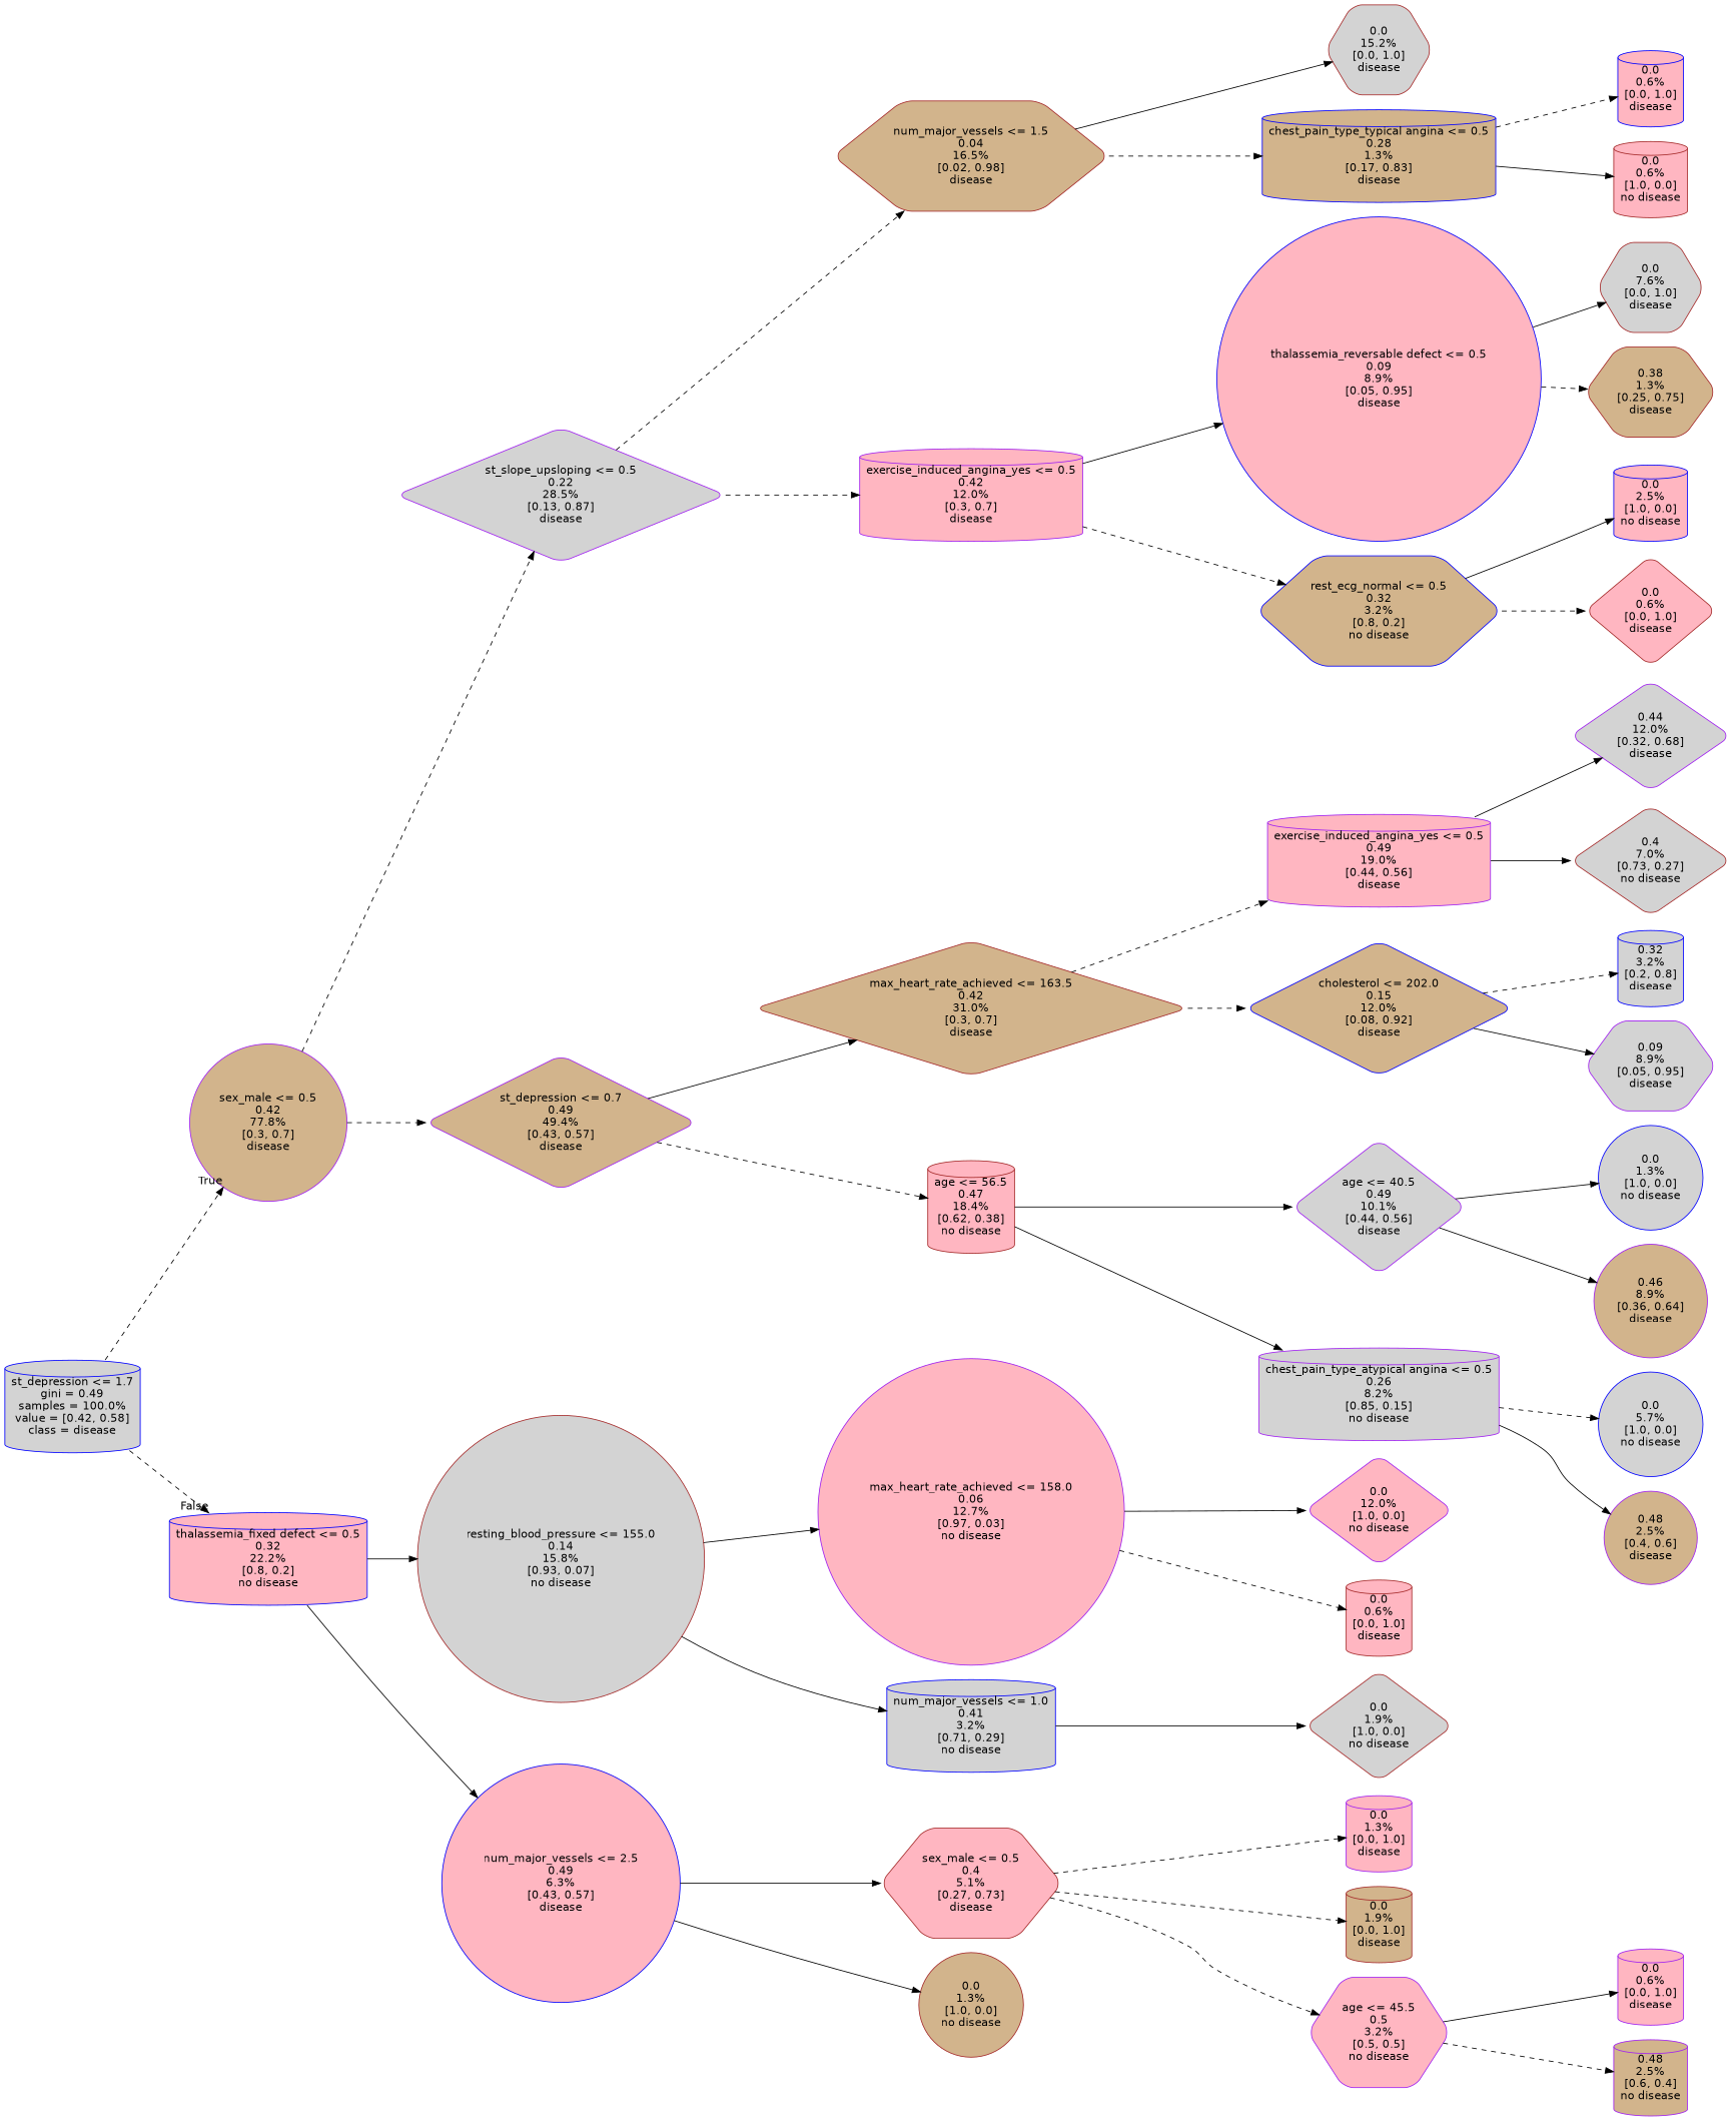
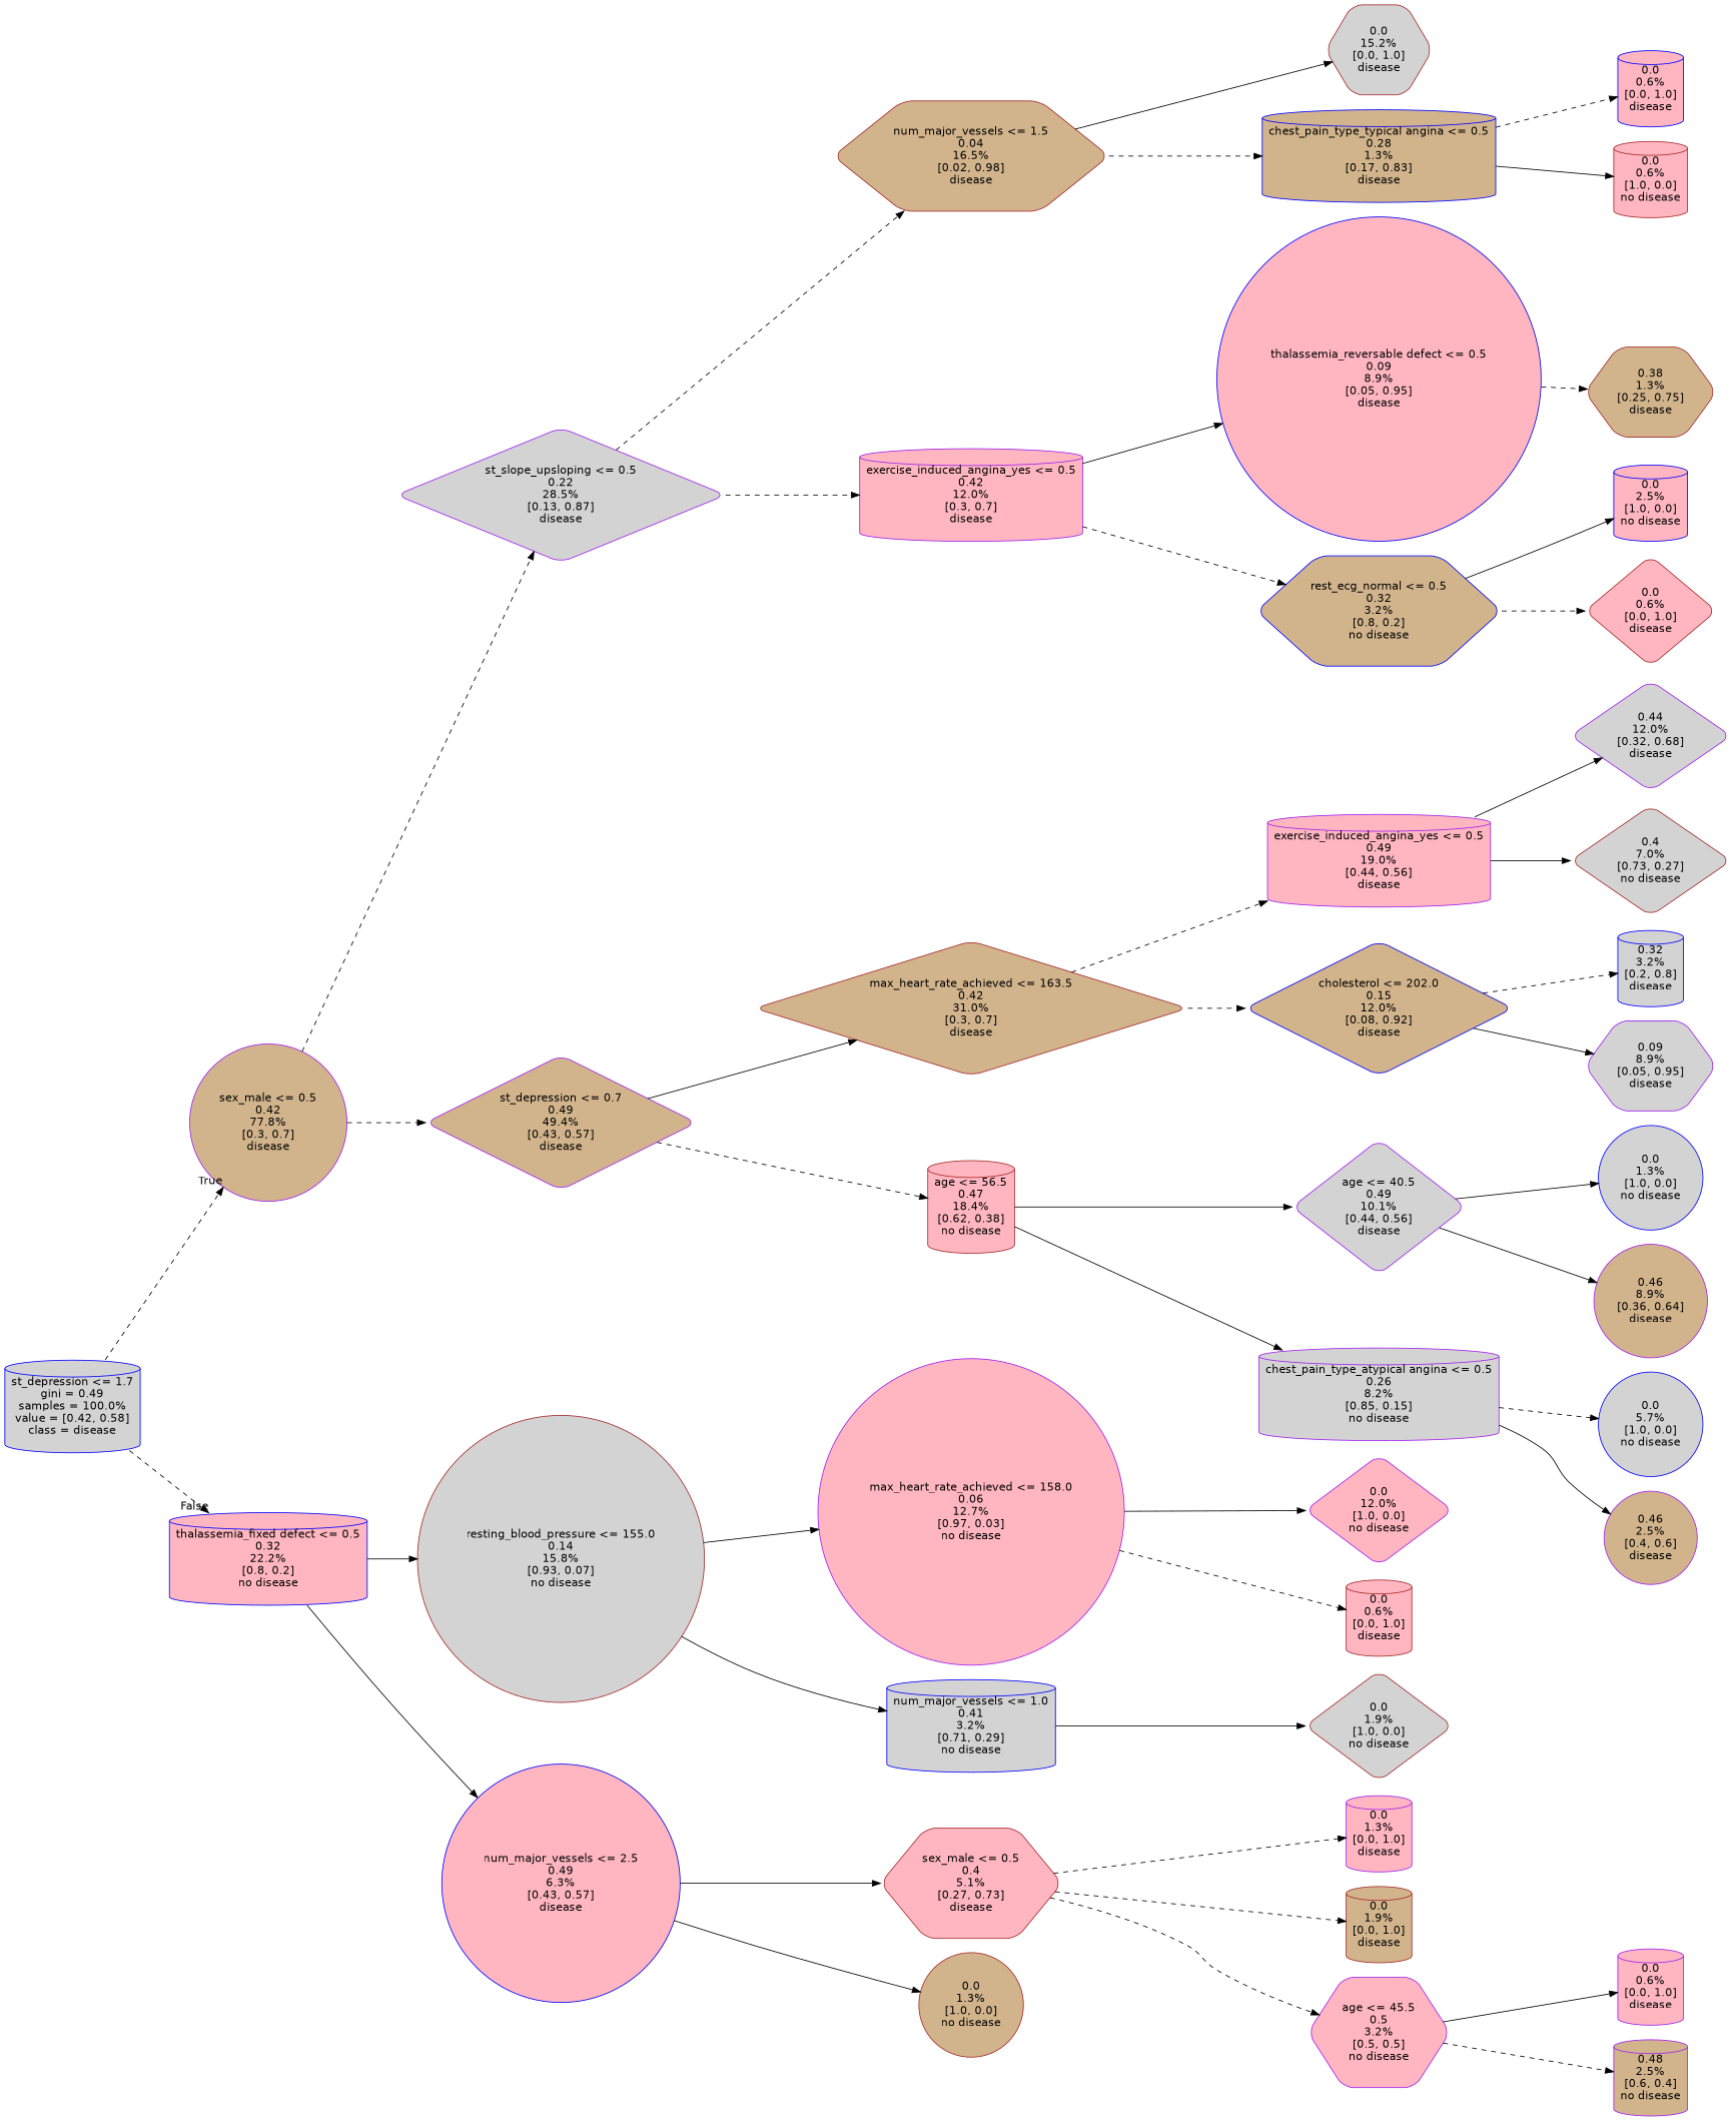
  digraph {
    rankdir=LR
    node [color=purple fillcolor=lightpink fontname=helvetica shape=cylinder style="filled, rounded"]
    edge [fontname=helvetica style=solid]
    n1 [color=blue fillcolor=lightgrey label="st_depression <= 1.7\ngini = 0.49\nsamples = 100.0%\nvalue = [0.42, 0.58]\nclass = disease"]
    n2 [fillcolor=tan label="sex_male <= 0.5\n0.42\n77.8%\n[0.3, 0.7]\ndisease" shape=circle]
    n3 [color=blue label="thalassemia_fixed defect <= 0.5\n0.32\n22.2%\n[0.8, 0.2]\nno disease"]
    n4 [fillcolor=lightgrey label="st_slope_upsloping <= 0.5\n0.22\n28.5%\n[0.13, 0.87]\ndisease" shape=diamond]
    n5 [fillcolor=tan label="st_depression <= 0.7\n0.49\n49.4%\n[0.43, 0.57]\ndisease" shape=diamond]
    n6 [color=brown fillcolor=lightgrey label="resting_blood_pressure <= 155.0\n0.14\n15.8%\n[0.93, 0.07]\nno disease" shape=circle]
    n7 [color=blue label="num_major_vessels <= 2.5\n0.49\n6.3%\n[0.43, 0.57]\ndisease" shape=circle]
    n8 [color=brown fillcolor=tan label="num_major_vessels <= 1.5\n0.04\n16.5%\n[0.02, 0.98]\ndisease" shape=hexagon]
    n9 [label="exercise_induced_angina_yes <= 0.5\n0.42\n12.0%\n[0.3, 0.7]\ndisease"]
    n10 [color=brown fillcolor=tan label="max_heart_rate_achieved <= 163.5\n0.42\n31.0%\n[0.3, 0.7]\ndisease" shape=diamond]
    n11 [color=brown label="age <= 56.5\n0.47\n18.4%\n[0.62, 0.38]\nno disease"]
    n12 [color=brown fillcolor=lightgrey label="0.0\n15.2%\n[0.0, 1.0]\ndisease" shape=hexagon]
    n13 [color=blue fillcolor=tan label="chest_pain_type_typical angina <= 0.5\n0.28\n1.3%\n[0.17, 0.83]\ndisease"]
    n14 [color=blue label="thalassemia_reversable defect <= 0.5\n0.09\n8.9%\n[0.05, 0.95]\ndisease" shape=circle]
    n15 [color=blue fillcolor=tan label="rest_ecg_normal <= 0.5\n0.32\n3.2%\n[0.8, 0.2]\nno disease" shape=hexagon]
    n16 [color=blue label="0.0\n0.6%\n[0.0, 1.0]\ndisease"]
    n17 [color=brown label="0.0\n0.6%\n[1.0, 0.0]\nno disease"]
-   n18 [color=brown fillcolor=lightgrey label="0.0\n7.6%\n[0.0, 1.0]\ndisease" shape=hexagon]
    n19 [color=brown fillcolor=tan label="0.38\n1.3%\n[0.25, 0.75]\ndisease" shape=hexagon]
    n20 [color=blue label="0.0\n2.5%\n[1.0, 0.0]\nno disease"]
    n21 [color=brown label="0.0\n0.6%\n[0.0, 1.0]\ndisease" shape=diamond]
    n22 [label="exercise_induced_angina_yes <= 0.5\n0.49\n19.0%\n[0.44, 0.56]\ndisease"]
    n23 [color=blue fillcolor=tan label="cholesterol <= 202.0\n0.15\n12.0%\n[0.08, 0.92]\ndisease" shape=diamond]
    n24 [fillcolor=lightgrey label="age <= 40.5\n0.49\n10.1%\n[0.44, 0.56]\ndisease" shape=diamond]
    n25 [fillcolor=lightgrey label="chest_pain_type_atypical angina <= 0.5\n0.26\n8.2%\n[0.85, 0.15]\nno disease"]
    n26 [fillcolor=lightgrey label="0.44\n12.0%\n[0.32, 0.68]\ndisease" shape=diamond]
    n27 [color=brown fillcolor=lightgrey label="0.4\n7.0%\n[0.73, 0.27]\nno disease" shape=diamond]
    n28 [color=blue fillcolor=lightgrey label="0.32\n3.2%\n[0.2, 0.8]\ndisease"]
    n29 [fillcolor=lightgrey label="0.09\n8.9%\n[0.05, 0.95]\ndisease" shape=hexagon]
    n30 [color=blue fillcolor=lightgrey label="0.0\n1.3%\n[1.0, 0.0]\nno disease" shape=circle]
    n31 [fillcolor=tan label="0.46\n8.9%\n[0.36, 0.64]\ndisease" shape=circle]
    n32 [color=blue fillcolor=lightgrey label="0.0\n5.7%\n[1.0, 0.0]\nno disease" shape=circle]
-   n33 [fillcolor=tan label="0.48\n2.5%\n[0.4, 0.6]\ndisease" shape=circle]
+   n33 [fillcolor=tan label="0.46\n2.5%\n[0.4, 0.6]\ndisease" shape=circle]
    n34 [label="max_heart_rate_achieved <= 158.0\n0.06\n12.7%\n[0.97, 0.03]\nno disease" shape=circle]
    n35 [color=blue fillcolor=lightgrey label="num_major_vessels <= 1.0\n0.41\n3.2%\n[0.71, 0.29]\nno disease"]
    n36 [color=brown label="sex_male <= 0.5\n0.4\n5.1%\n[0.27, 0.73]\ndisease" shape=hexagon]
    n37 [color=brown fillcolor=tan label="0.0\n1.3%\n[1.0, 0.0]\nno disease" shape=circle]
    n38 [label="0.0\n12.0%\n[1.0, 0.0]\nno disease" shape=diamond]
    n39 [color=brown label="0.0\n0.6%\n[0.0, 1.0]\ndisease"]
    n40 [color=brown fillcolor=lightgrey label="0.0\n1.9%\n[1.0, 0.0]\nno disease" shape=diamond]
    n41 [label="0.0\n1.3%\n[0.0, 1.0]\ndisease"]
    n42 [color=brown fillcolor=tan label="0.0\n1.9%\n[0.0, 1.0]\ndisease"]
    n43 [label="age <= 45.5\n0.5\n3.2%\n[0.5, 0.5]\nno disease" shape=hexagon]
    n44 [label="0.0\n0.6%\n[0.0, 1.0]\ndisease"]
    n45 [fillcolor=tan label="0.48\n2.5%\n[0.6, 0.4]\nno disease"]
    n1 -> n2 [headlabel=True labelangle=45 labeldistance=2.5 style=dashed]
    n1 -> n3 [headlabel=False labelangle=-45 labeldistance=2.5 style=dashed]
    n2 -> n4 [style=dashed]
    n2 -> n5 [style=dashed]
    n3 -> n6
    n3 -> n7
    n4 -> n8 [style=dashed]
    n4 -> n9 [style=dashed]
    n5 -> n10
    n5 -> n11 [style=dashed]
    n6 -> n34
    n6 -> n35
    n7 -> n36
    n7 -> n37
    n8 -> n12
    n8 -> n13 [style=dashed]
    n9 -> n14
    n9 -> n15 [style=dashed]
    n10 -> n22 [style=dashed]
    n10 -> n23 [style=dashed]
    n11 -> n24
    n11 -> n25
    n13 -> n16 [style=dashed]
    n13 -> n17
-   n14 -> n18
    n14 -> n19 [style=dashed]
    n15 -> n20
    n15 -> n21 [style=dashed]
    n22 -> n26
    n22 -> n27
    n23 -> n28 [style=dashed]
    n23 -> n29
    n24 -> n30
    n24 -> n31
    n25 -> n32 [style=dashed]
    n25 -> n33
    n34 -> n38
    n34 -> n39 [style=dashed]
    n35 -> n40
    n36 -> n41 [style=dashed]
    n36 -> n42 [style=dashed]
    n36 -> n43 [style=dashed]
    n43 -> n44
    n43 -> n45 [style=dashed]
  }
